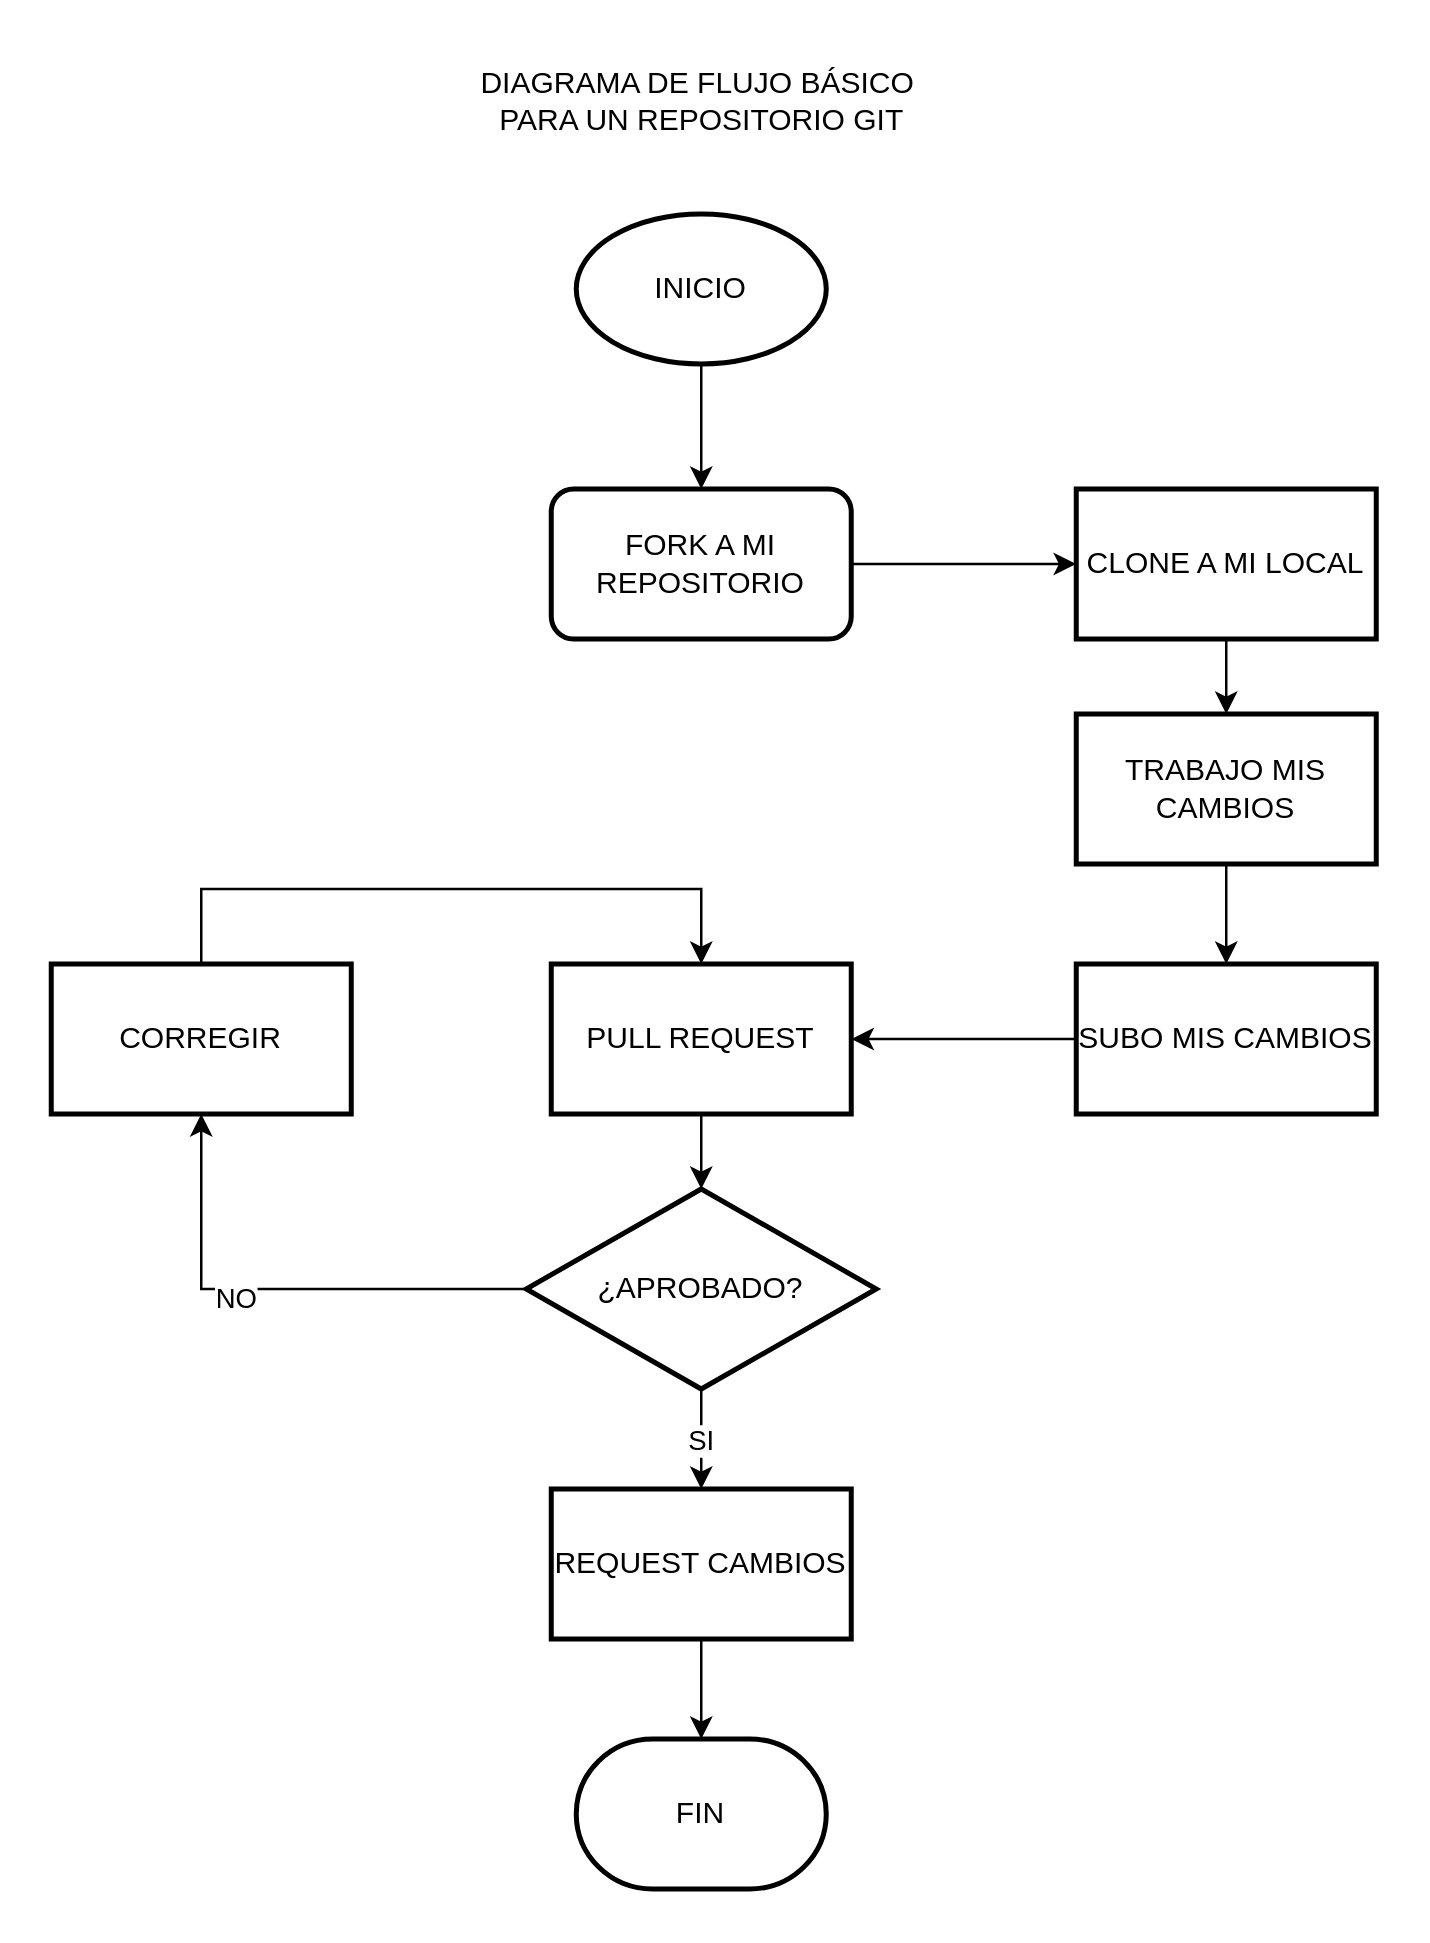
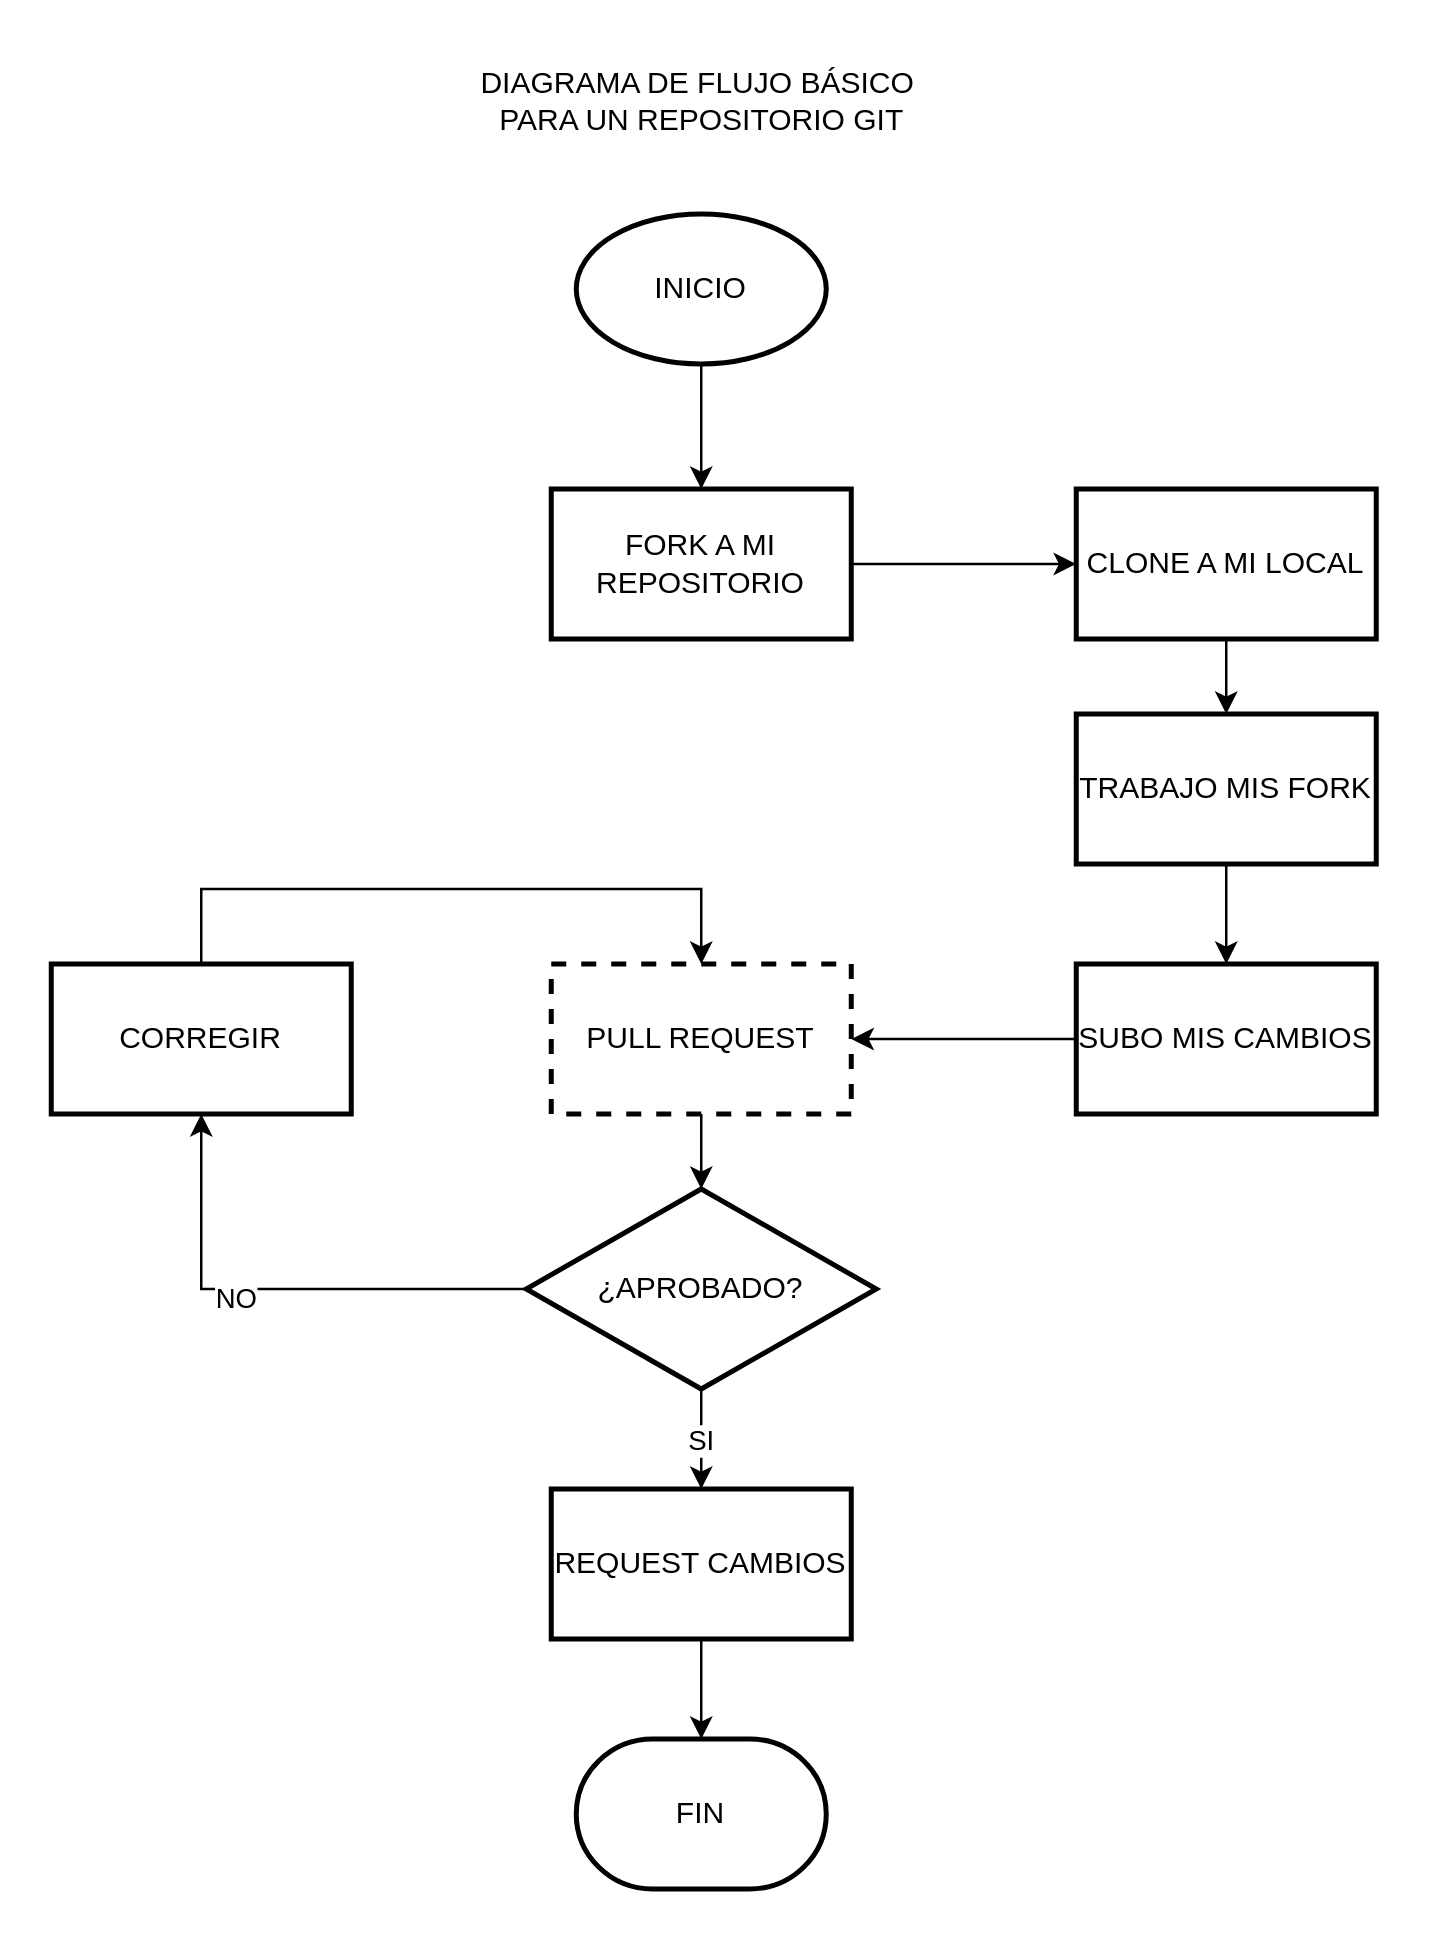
  <mxCell id="0" />
  <mxCell id="1" parent="0" />
  <mxCell id="2" value="" style="edgeStyle=orthogonalEdgeStyle;rounded=0;orthogonalLoop=1;jettySize=auto;html=1;" edge="1" parent="1" source="3" target="6"><mxGeometry relative="1" as="geometry" /></mxCell>
  <mxCell id="3" value="INICIO" style="strokeWidth=2;html=1;shape=mxgraph.flowchart.start_1;whiteSpace=wrap;" vertex="1" parent="1"><mxGeometry x="230" y="85" width="100" height="60" as="geometry" /></mxCell>
  <mxCell id="4" value="FIN" style="strokeWidth=2;html=1;shape=mxgraph.flowchart.terminator;whiteSpace=wrap;" vertex="1" parent="1"><mxGeometry x="230" y="695" width="100" height="60" as="geometry" /></mxCell>
  <mxCell id="5" value="" style="edgeStyle=orthogonalEdgeStyle;rounded=0;orthogonalLoop=1;jettySize=auto;html=1;" edge="1" parent="1" source="6" target="8"><mxGeometry relative="1" as="geometry" /></mxCell>
- <mxCell id="6" value="FORK A MI REPOSITORIO" style="whiteSpace=wrap;html=1;strokeWidth=2;rounded=1;" vertex="1" parent="1"><mxGeometry x="220" y="195" width="120" height="60" as="geometry" /></mxCell>
+ <mxCell id="6" value="FORK A MI REPOSITORIO" style="whiteSpace=wrap;html=1;strokeWidth=2;" vertex="1" parent="1"><mxGeometry x="220" y="195" width="120" height="60" as="geometry" /></mxCell>
  <mxCell id="7" value="" style="edgeStyle=orthogonalEdgeStyle;rounded=0;orthogonalLoop=1;jettySize=auto;html=1;" edge="1" parent="1" source="8" target="10"><mxGeometry relative="1" as="geometry" /></mxCell>
  <mxCell id="8" value="CLONE A MI LOCAL" style="whiteSpace=wrap;html=1;strokeWidth=2;" vertex="1" parent="1"><mxGeometry x="430" y="195" width="120" height="60" as="geometry" /></mxCell>
  <mxCell id="9" value="" style="edgeStyle=orthogonalEdgeStyle;rounded=0;orthogonalLoop=1;jettySize=auto;html=1;" edge="1" parent="1" source="10" target="12"><mxGeometry relative="1" as="geometry" /></mxCell>
- <mxCell id="10" value="TRABAJO MIS CAMBIOS" style="whiteSpace=wrap;html=1;strokeWidth=2;" vertex="1" parent="1"><mxGeometry x="430" y="285" width="120" height="60" as="geometry" /></mxCell>
+ <mxCell id="10" value="TRABAJO MIS FORK" style="whiteSpace=wrap;html=1;strokeWidth=2;" vertex="1" parent="1"><mxGeometry x="430" y="285" width="120" height="60" as="geometry" /></mxCell>
  <mxCell id="11" value="" style="edgeStyle=orthogonalEdgeStyle;rounded=0;orthogonalLoop=1;jettySize=auto;html=1;" edge="1" parent="1" source="12" target="14"><mxGeometry relative="1" as="geometry" /></mxCell>
  <mxCell id="12" value="SUBO MIS CAMBIOS" style="whiteSpace=wrap;html=1;strokeWidth=2;" vertex="1" parent="1"><mxGeometry x="430" y="385" width="120" height="60" as="geometry" /></mxCell>
  <mxCell id="13" value="" style="edgeStyle=orthogonalEdgeStyle;rounded=0;orthogonalLoop=1;jettySize=auto;html=1;" edge="1" parent="1" source="14" target="19"><mxGeometry relative="1" as="geometry" /></mxCell>
- <mxCell id="14" value="PULL REQUEST" style="whiteSpace=wrap;html=1;strokeWidth=2;" vertex="1" parent="1"><mxGeometry x="220" y="385" width="120" height="60" as="geometry" /></mxCell>
+ <mxCell id="14" value="PULL REQUEST" style="whiteSpace=wrap;html=1;strokeWidth=2;dashed=1;" vertex="1" parent="1"><mxGeometry x="220" y="385" width="120" height="60" as="geometry" /></mxCell>
  <mxCell id="15" value="" style="edgeStyle=orthogonalEdgeStyle;rounded=0;orthogonalLoop=1;jettySize=auto;html=1;" edge="1" parent="1" source="19" target="20"><mxGeometry relative="1" as="geometry" /></mxCell>
  <mxCell id="16" value="SI" style="edgeLabel;html=1;align=center;verticalAlign=middle;resizable=0;points=[];" vertex="1" connectable="0" parent="15"><mxGeometry y="-1" relative="1" as="geometry"><mxPoint as="offset" /></mxGeometry></mxCell>
  <mxCell id="17" value="" style="edgeStyle=orthogonalEdgeStyle;rounded=0;orthogonalLoop=1;jettySize=auto;html=1;" edge="1" parent="1" source="19" target="22"><mxGeometry relative="1" as="geometry"><Array as="points"><mxPoint x="80" y="515" /></Array></mxGeometry></mxCell>
  <mxCell id="18" value="NO" style="edgeLabel;html=1;align=center;verticalAlign=middle;resizable=0;points=[];" vertex="1" connectable="0" parent="17"><mxGeometry x="0.168" y="3" relative="1" as="geometry"><mxPoint as="offset" /></mxGeometry></mxCell>
  <mxCell id="19" value="¿APROBADO?" style="rhombus;whiteSpace=wrap;html=1;strokeWidth=2;" vertex="1" parent="1"><mxGeometry x="210" y="475" width="140" height="80" as="geometry" /></mxCell>
  <mxCell id="20" value="REQUEST CAMBIOS" style="whiteSpace=wrap;html=1;strokeWidth=2;" vertex="1" parent="1"><mxGeometry x="220" y="595" width="120" height="60" as="geometry" /></mxCell>
  <mxCell id="21" style="edgeStyle=orthogonalEdgeStyle;rounded=0;orthogonalLoop=1;jettySize=auto;html=1;exitX=0.5;exitY=0;exitDx=0;exitDy=0;entryX=0.5;entryY=0;entryDx=0;entryDy=0;" edge="1" parent="1" source="22" target="14"><mxGeometry relative="1" as="geometry"><Array as="points"><mxPoint x="80" y="355" /><mxPoint x="280" y="355" /></Array></mxGeometry></mxCell>
  <mxCell id="22" value="CORREGIR" style="whiteSpace=wrap;html=1;strokeWidth=2;" vertex="1" parent="1"><mxGeometry x="20" y="385" width="120" height="60" as="geometry" /></mxCell>
  <mxCell id="23" style="edgeStyle=orthogonalEdgeStyle;rounded=0;orthogonalLoop=1;jettySize=auto;html=1;exitX=0.5;exitY=1;exitDx=0;exitDy=0;entryX=0.5;entryY=0;entryDx=0;entryDy=0;entryPerimeter=0;" edge="1" parent="1" source="20" target="4"><mxGeometry relative="1" as="geometry" /></mxCell>
  <mxCell id="24" value="DIAGRAMA DE FLUJO BÁSICO&amp;nbsp;&lt;div&gt;PARA UN REPOSITORIO GIT&lt;/div&gt;" style="text;html=1;align=center;verticalAlign=middle;resizable=0;points=[];autosize=1;strokeColor=none;fillColor=none;" vertex="1" parent="1"><mxGeometry x="180" y="20" width="200" height="40" as="geometry" /></mxCell>
